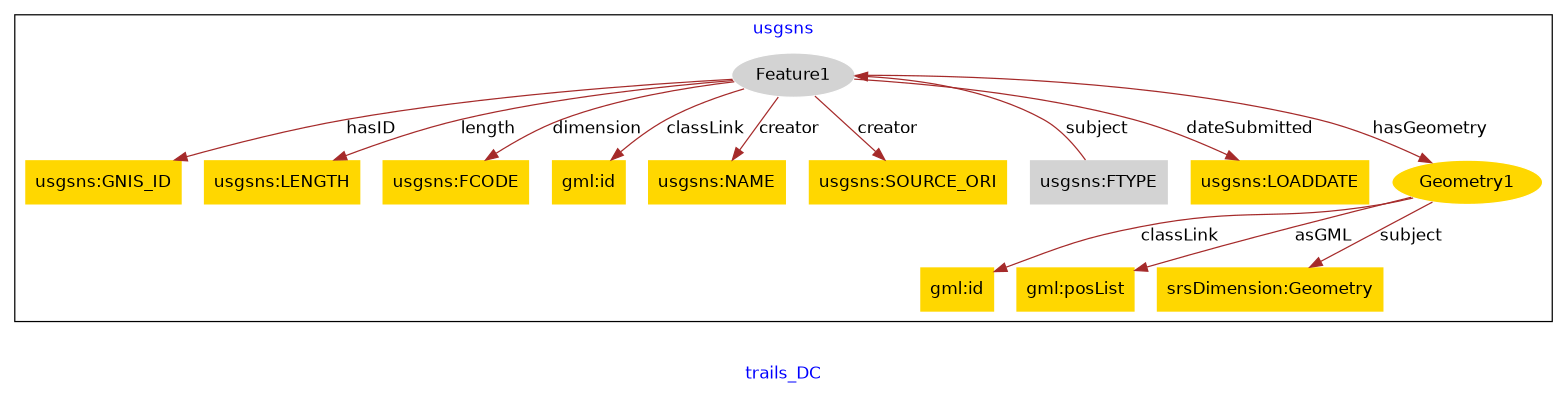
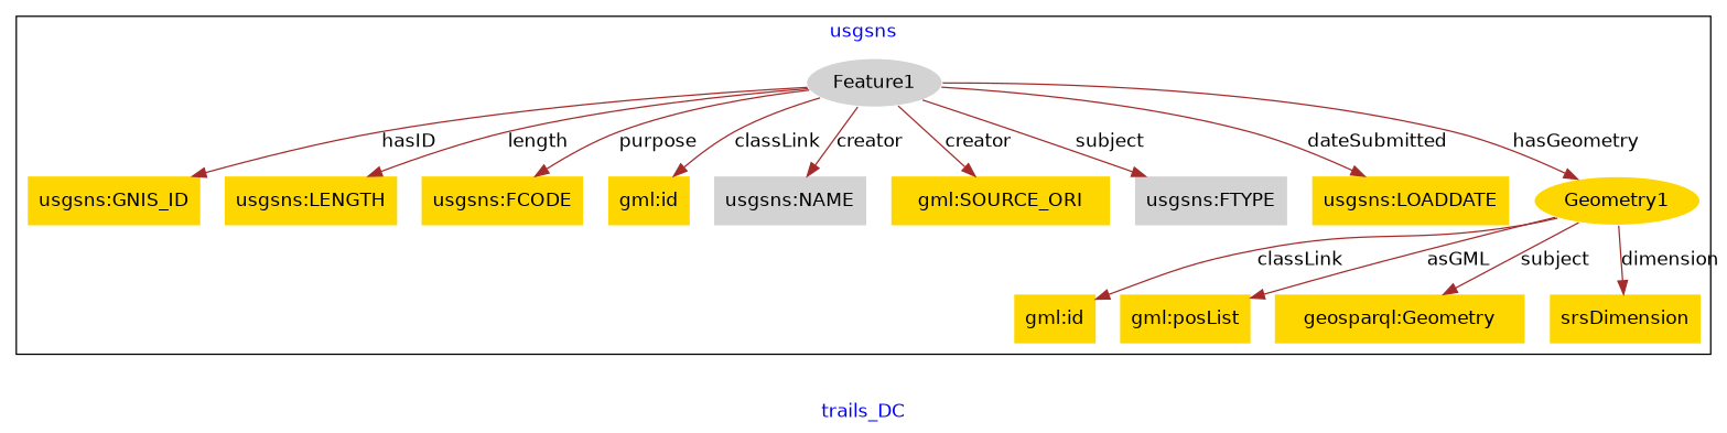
  digraph {
    fontcolor=blue
    fontname="DejaVu Sans"
    label=trails_DC
    remincross=true
    node [fillcolor=gold fontname="DejaVu Sans" style=filled shape=plaintext]
    edge [color=brown fontcolor=black fontname="DejaVu Sans"]
    n1 [color=white fillcolor=lightgray label=Feature1 shape=""]
    n2 [label="usgsns:GNIS_ID"]
    n3 [label="usgsns:LENGTH"]
    n4 [label="usgsns:FCODE"]
    n5 [label="gml:id"]
    n6 [fillcolor=lightgray label="usgsns:FTYPE"]
-   n7 [label="usgsns:NAME"]
-   n8 [label="usgsns:SOURCE_ORI"]
+   n7 [fillcolor=lightgray label="usgsns:NAME"]
+   n8 [label="gml:SOURCE_ORI"]
    n9 [label="usgsns:LOADDATE"]
    n10 [color=white label=Geometry1 shape=""]
    n11 [label="gml:id"]
    n12 [label="gml:posList"]
-   n13 [label="srsDimension:Geometry"]
+   n13 [label="geosparql:Geometry"]
+   n14 [label=srsDimension]
    subgraph cluster_1 {
      label=usgsns
      n1
      n2
      n3
      n4
      n5
      n6
      n7
      n8
      n9
      n10
      n11
      n12
      n13
+     n14
    }
    n1 -> n2 [label=hasID]
    n1 -> n3 [label=length]
-   n1 -> n4 [label=dimension]
+   n1 -> n4 [label=purpose]
    n1 -> n5 [label=classLink]
-   n6 -> n1 [label=subject]
+   n1 -> n6 [label=subject]
    n1 -> n7 [label=creator]
    n1 -> n8 [label=creator]
    n1 -> n9 [label=dateSubmitted]
    n1 -> n10 [label=hasGeometry]
    n10 -> n11 [label=classLink]
    n10 -> n12 [label=asGML]
    n10 -> n13 [label=subject]
+   n10 -> n14 [label=dimension]
  }
